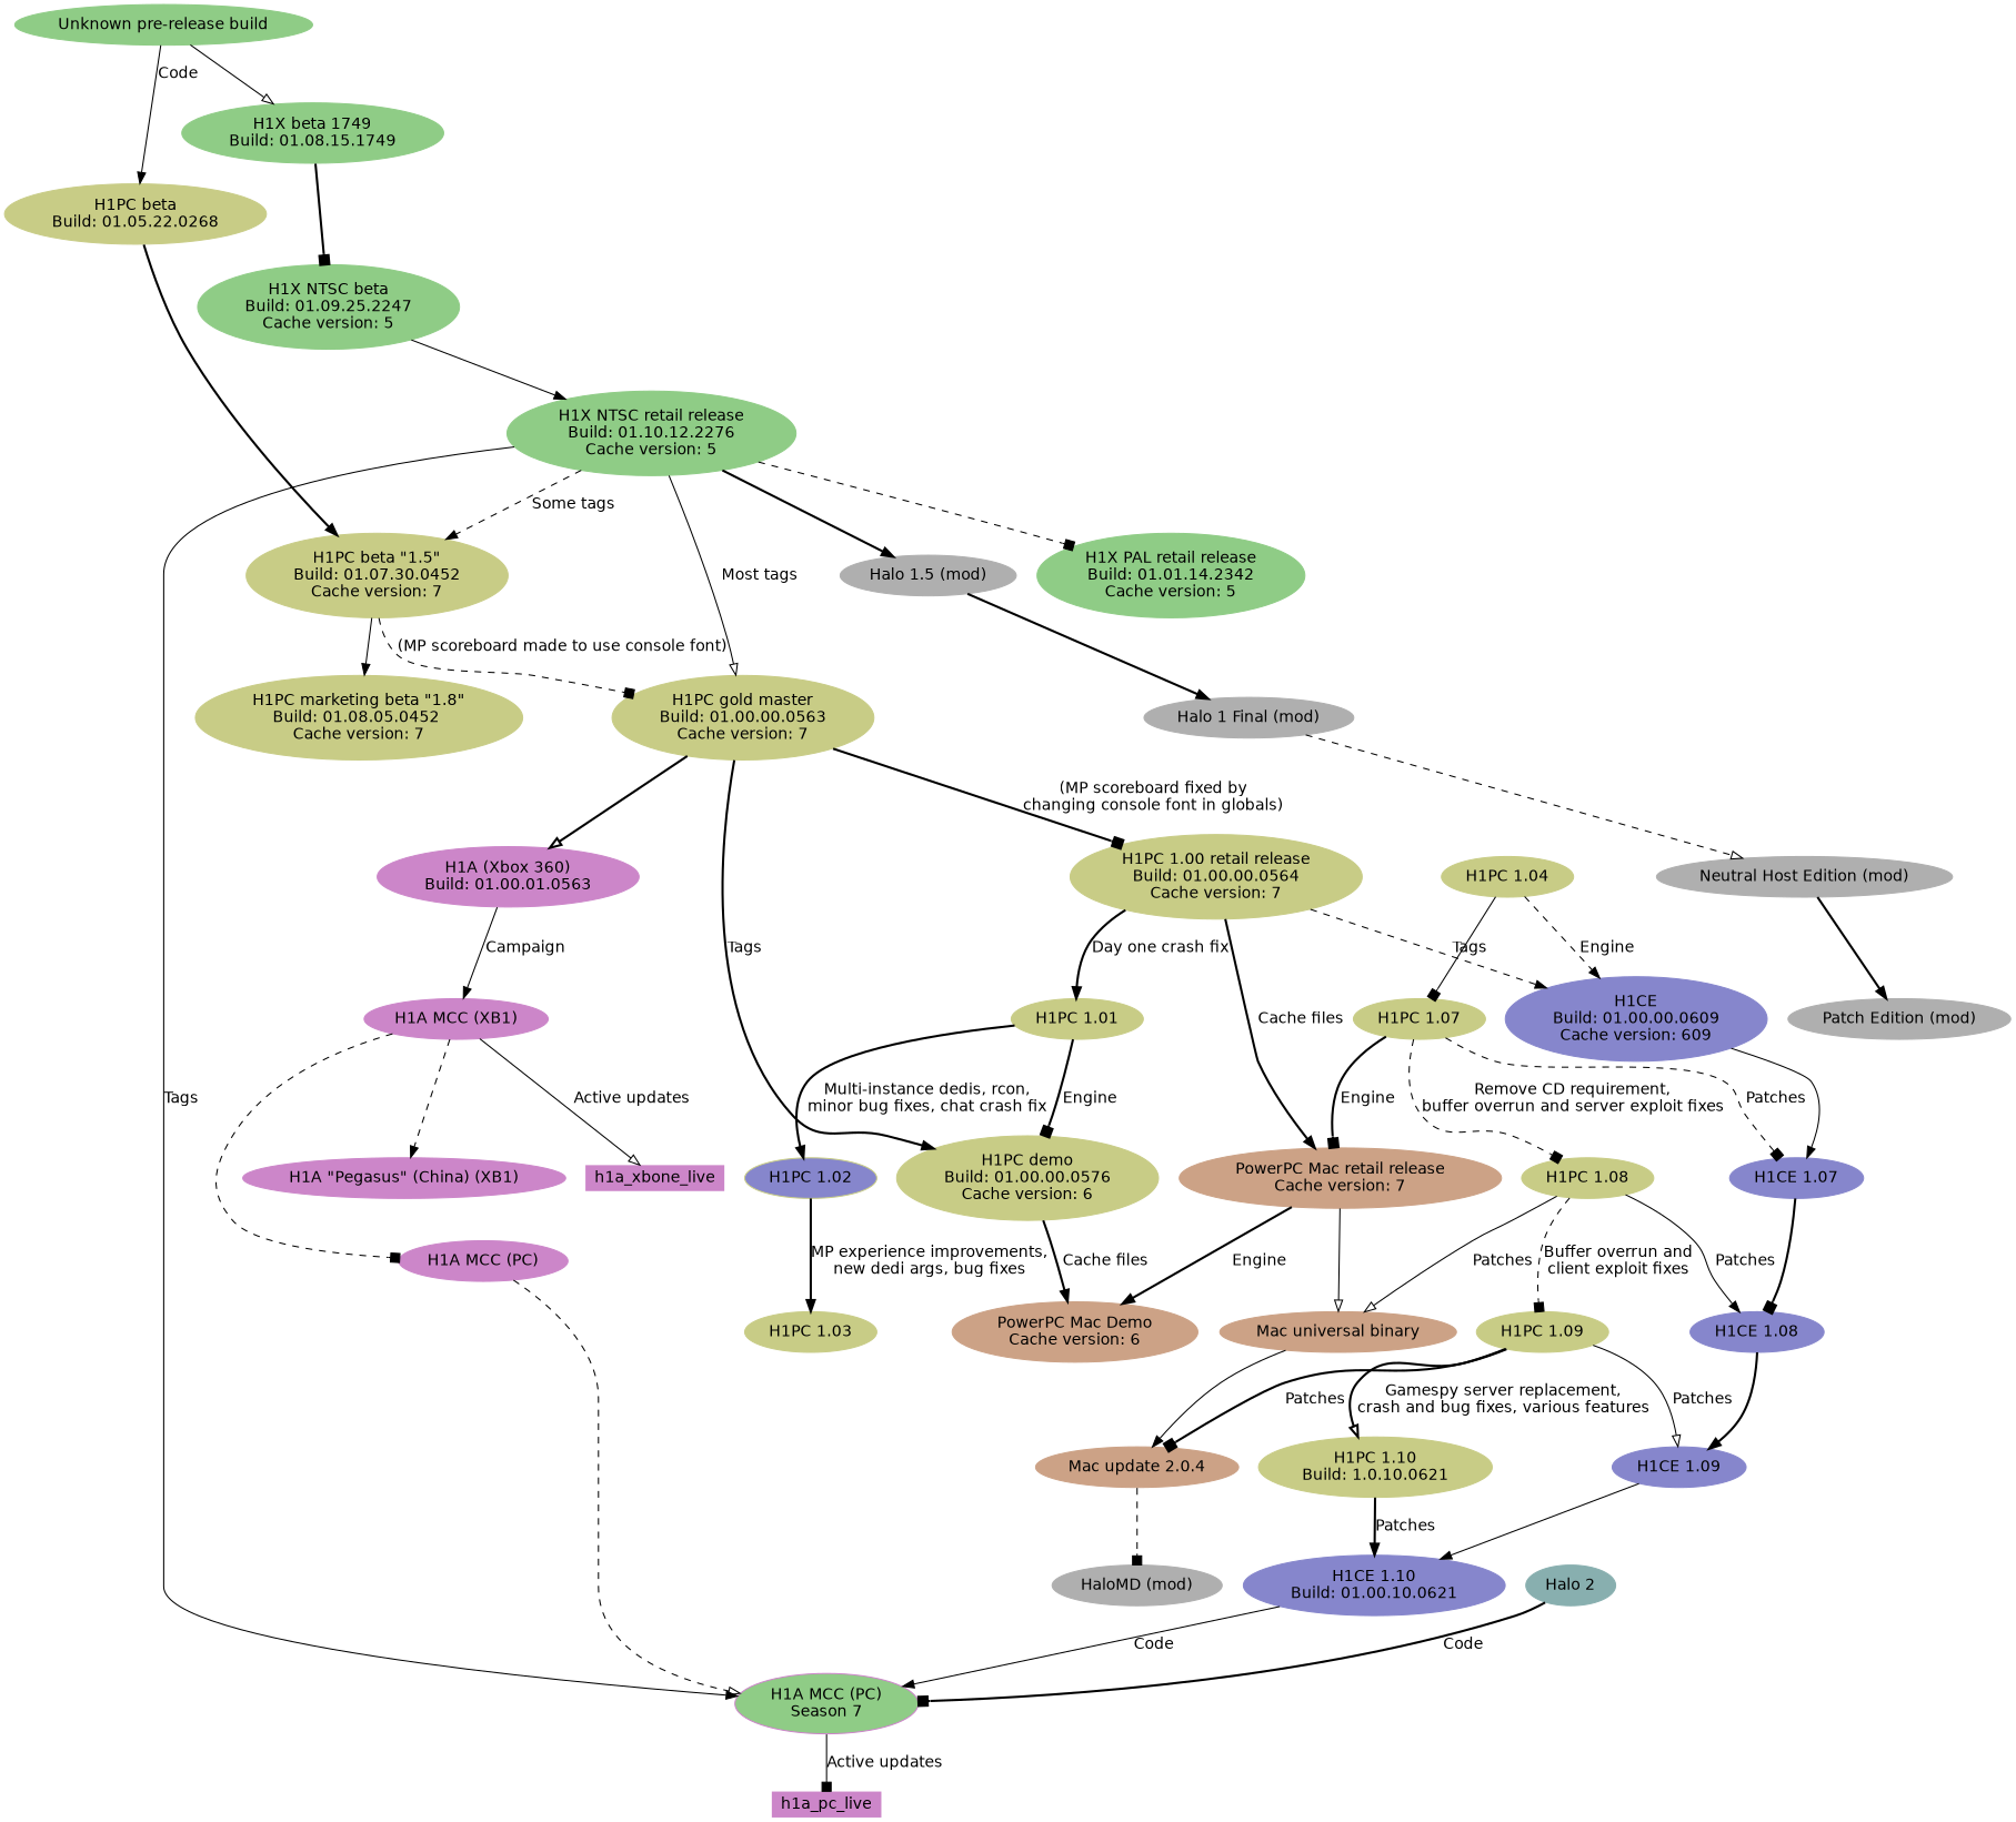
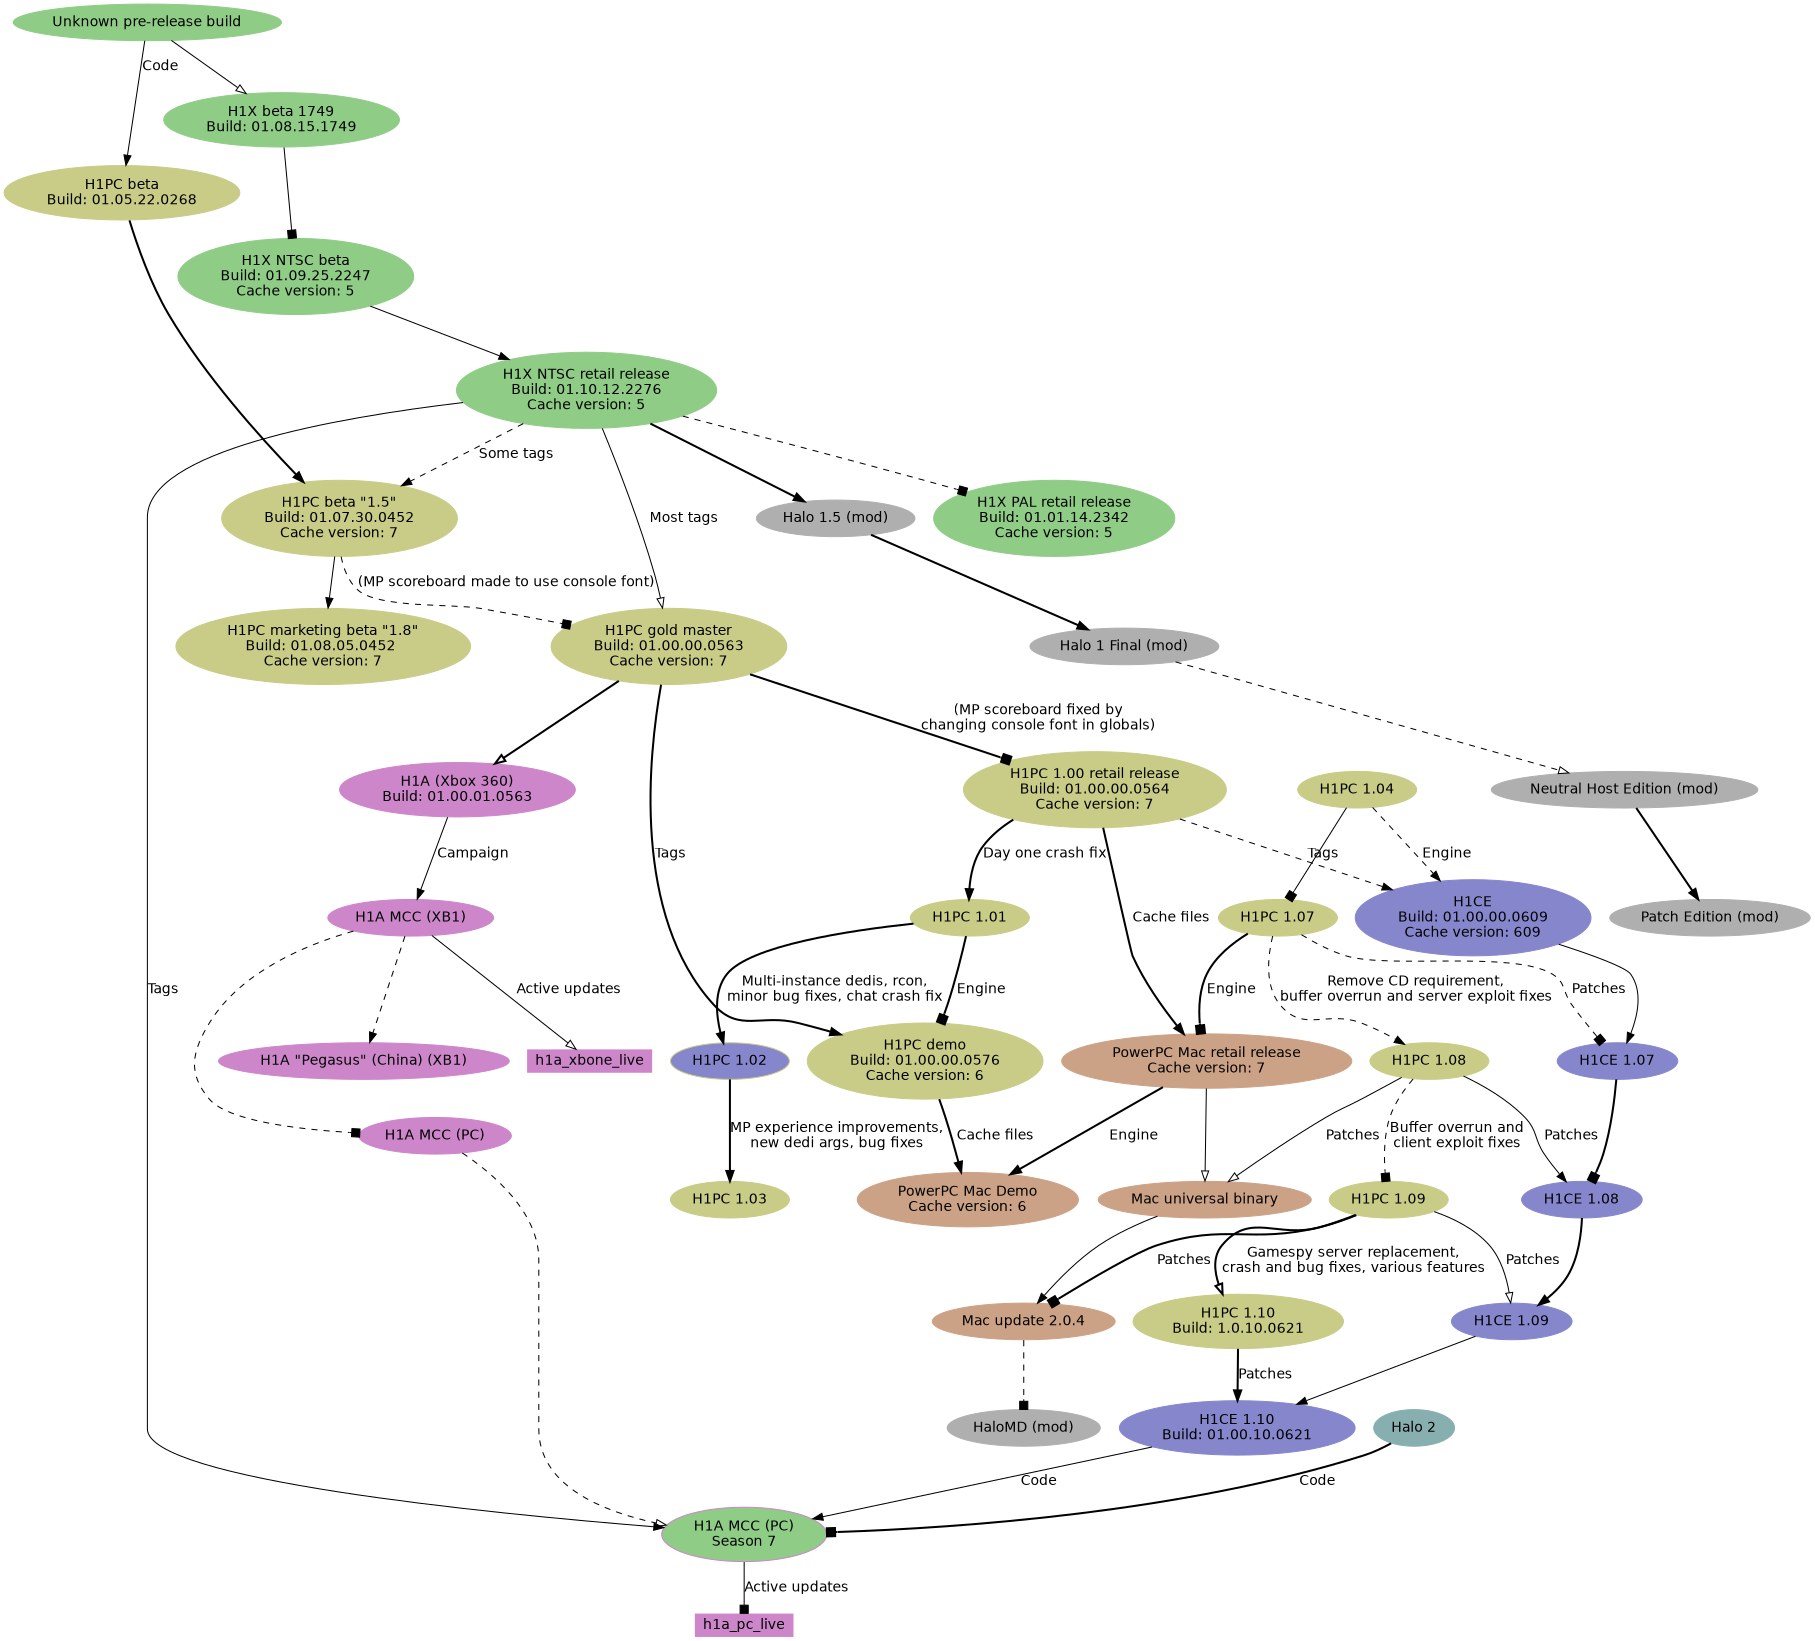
  digraph {
    fontname="DejaVu Sans"
    node [color="#c8cc86" fontname="DejaVu Sans" style=filled]
    edge [arrowhead=normal fontname="DejaVu Sans" style=bold]
    n1 [color="#8fcc86" label="Unknown pre-release build"]
    n2 [color="#8fcc86" label="H1X beta 1749\nBuild: 01.08.15.1749"]
    n3 [color="#8fcc86" label="H1X NTSC beta\nBuild: 01.09.25.2247\nCache version: 5"]
    n4 [color="#8fcc86" label="H1X NTSC retail release\nBuild: 01.10.12.2276\nCache version: 5"]
    n5 [color="#8fcc86" label="H1X PAL retail release\nBuild: 01.01.14.2342\nCache version: 5"]
    n6 [label="H1PC beta\nBuild: 01.05.22.0268"]
    n7 [label="H1PC beta \"1.5\"\nBuild: 01.07.30.0452\nCache version: 7"]
    n8 [label="H1PC marketing beta \"1.8\"\nBuild: 01.08.05.0452 \nCache version: 7"]
    n9 [label="H1PC gold master\nBuild: 01.00.00.0563\nCache version: 7"]
    n10 [label="H1PC 1.00 retail release\nBuild: 01.00.00.0564\nCache version: 7"]
    n11 [label="H1PC 1.01"]
    n12 [fillcolor="#8686cc" label="H1PC 1.02"]
    n13 [label="H1PC 1.03"]
    n14 [label="H1PC 1.04"]
    n15 [label="H1PC 1.07"]
    n16 [label="H1PC 1.08"]
    n17 [label="H1PC 1.09"]
    n18 [label="H1PC 1.10\nBuild: 1.0.10.0621"]
    n19 [label="H1PC demo\nBuild: 01.00.00.0576\nCache version: 6"]
    n20 [color="#cca286" label="PowerPC Mac retail release\nCache version: 7"]
    n21 [color="#cca286" label="Mac universal binary"]
    n22 [color="#cca286" label="Mac update 2.0.4"]
    n23 [color="#cca286" label="PowerPC Mac Demo\nCache version: 6"]
    n24 [color="#8686cc" label="H1CE\nBuild: 01.00.00.0609\nCache version: 609"]
    n25 [color="#8686cc" label="H1CE 1.07"]
    n26 [color="#8686cc" label="H1CE 1.08"]
    n27 [color="#8686cc" label="H1CE 1.09"]
    n28 [color="#8686cc" label="H1CE 1.10\nBuild: 01.00.10.0621"]
    n29 [color="#cc86c9" label="H1A (Xbox 360)\nBuild: 01.00.01.0563"]
    n30 [color="#cc86c9" label="H1A MCC (XB1)"]
    n31 [color="#cc86c9" label="H1A \"Pegasus\" (China) (XB1)"]
    n32 [color="#cc86c9" label="H1A MCC (PC)"]
    n33 [color="#cc86c9" fillcolor="#8fcc86" label="H1A MCC (PC)\nSeason 7"]
    h1a_pc_live [color="#cc86c9" fixedsize=false height=0 shape=none width=0]
    h1a_xbone_live [color="#cc86c9" fixedsize=false height=0 shape=none width=0]
    n36 [color="#afafaf" label="Halo 1.5 (mod)"]
    n37 [color="#afafaf" label="HaloMD (mod)"]
    n38 [color="#afafaf" label="Halo 1 Final (mod)"]
    n39 [color="#afafaf" label="Neutral Host Edition (mod)"]
    n40 [color="#afafaf" label="Patch Edition (mod)"]
    n41 [color="#88afaf" label="Halo 2"]
    subgraph sub_1 {
      n1
      n2
      n3
      n4
      n5
    }
    subgraph sub_2 {
      n6
      n7
      n8
      n9
      n10
      n11
      n12
      n13
      n14
      n15
      n16
      n17
      n18
      n19
    }
    subgraph sub_3 {
      n20
      n21
      n22
      n23
    }
    subgraph sub_4 {
      n24
      n25
      n26
      n27
      n28
    }
    subgraph sub_5 {
      n29
      n30
      n31
      n32
      n33
      h1a_pc_live
      h1a_xbone_live
    }
    n1 -> n2 [arrowhead=onormal style=solid]
    n1 -> n6 [label=Code style=solid]
-   n2 -> n3 [arrowhead=box]
+   n2 -> n3 [arrowhead=box style=solid]
    n3 -> n4 [style=solid]
    n4 -> n5 [arrowhead=box style=dashed]
    n4 -> n7 [label="Some tags" style=dashed]
    n4 -> n9 [arrowhead=onormal label="Most tags" style=solid]
    n4 -> n33 [label=Tags style=solid]
    n4 -> n36
    n6 -> n7
    n7 -> n8 [style=solid]
    n7 -> n9 [arrowhead=box label="(MP scoreboard made to use console font)" style=dashed]
    n9 -> n10 [arrowhead=box label="(MP scoreboard fixed by\nchanging console font in globals)"]
    n9 -> n19 [label=Tags]
    n9 -> n29 [arrowhead=onormal]
    n10 -> n11 [label="Day one crash fix"]
    n10 -> n20 [label="Cache files"]
    n10 -> n24 [label=Tags style=dashed]
    n11 -> n12 [label="Multi-instance dedis, rcon,\nminor bug fixes, chat crash fix"]
    n11 -> n19 [arrowhead=box label=Engine]
    n12 -> n13 [label="MP experience improvements,\nnew dedi args, bug fixes"]
    n14 -> n15 [arrowhead=box style=solid]
    n14 -> n24 [label=Engine style=dashed]
-   n15 -> n16 [arrowhead=box label="Remove CD requirement,\nbuffer overrun and server exploit fixes" style=dashed]
+   n15 -> n16 [label="Remove CD requirement,\nbuffer overrun and server exploit fixes" style=dashed]
    n15 -> n20 [arrowhead=box label=Engine]
    n15 -> n25 [arrowhead=box label=Patches style=dashed]
    n16 -> n17 [arrowhead=box label="Buffer overrun and\nclient exploit fixes" style=dashed]
    n16 -> n21 [arrowhead=onormal label=Patches style=solid]
    n16 -> n26 [label=Patches style=solid]
    n17 -> n18 [arrowhead=onormal label="Gamespy server replacement,\ncrash and bug fixes, various features"]
    n17 -> n22 [arrowhead=box label=Patches]
    n17 -> n27 [arrowhead=onormal label=Patches style=solid]
    n18 -> n28 [label=Patches]
    n19 -> n23 [label="Cache files"]
    n20 -> n21 [arrowhead=onormal style=solid]
    n20 -> n23 [label=Engine]
    n21 -> n22 [style=solid]
    n22 -> n37 [arrowhead=box style=dashed]
    n24 -> n25 [style=solid]
    n25 -> n26 [arrowhead=box]
    n26 -> n27
    n27 -> n28 [style=solid]
    n28 -> n33 [label=Code style=solid]
    n29 -> n30 [label=Campaign style=solid]
    n30 -> n31 [style=dashed]
    n30 -> n32 [arrowhead=box style=dashed]
    n30 -> h1a_xbone_live [arrowhead=onormal label="Active updates" style=solid]
    n32 -> n33 [arrowhead=onormal style=dashed]
    n33 -> h1a_pc_live [arrowhead=box label="Active updates" style=solid]
    n36 -> n38
    n38 -> n39 [arrowhead=onormal style=dashed]
    n39 -> n40
    n41 -> n33 [arrowhead=box label=Code]
  }
